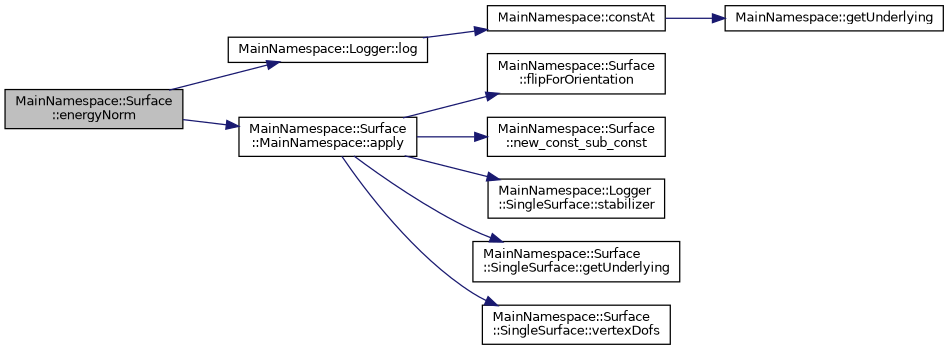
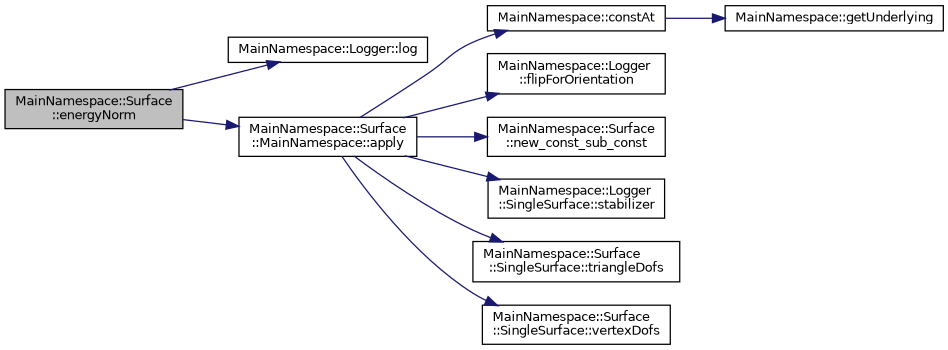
  digraph {
    rankdir=LR
    node [color=black fillcolor=white fontname=Helvetica fontsize=10 shape=record style=filled]
    edge [color=midnightblue fontname=Helvetica fontsize=10 labelfontname=Helvetica labelfontsize=10 style=solid]
    n1 [fillcolor=grey75 fontcolor=black height=0.2 label="MainNamespace::Surface\l::energyNorm" width=0.4]
    n2 [height=0.2 label="MainNamespace::Surface\l::MainNamespace::apply" width=0.4]
    n3 [height=0.2 label="MainNamespace::Logger::log" width=0.4]
    n4 [height=0.2 label="MainNamespace::constAt" width=0.4]
-   n5 [height=0.2 label="MainNamespace::Surface\l::flipForOrientation" width=0.4]
+   n5 [height=0.2 label="MainNamespace::Logger\l::flipForOrientation" width=0.4]
    n6 [height=0.2 label="MainNamespace::Surface\l::new_const_sub_const" width=0.4]
    n7 [height=0.2 label="MainNamespace::Logger\l::SingleSurface::stabilizer" width=0.4]
-   n8 [height=0.2 label="MainNamespace::Surface\l::SingleSurface::getUnderlying" width=0.4]
+   n8 [height=0.2 label="MainNamespace::Surface\l::SingleSurface::triangleDofs" width=0.4]
    n9 [height=0.2 label="MainNamespace::Surface\l::SingleSurface::vertexDofs" width=0.4]
    n10 [height=0.2 label="MainNamespace::getUnderlying" width=0.4]
    n1 -> n2
    n1 -> n3
-   n3 -> n4
+   n2 -> n4
    n2 -> n5
    n2 -> n6
    n2 -> n7
    n2 -> n8
    n2 -> n9
    n4 -> n10
  }
